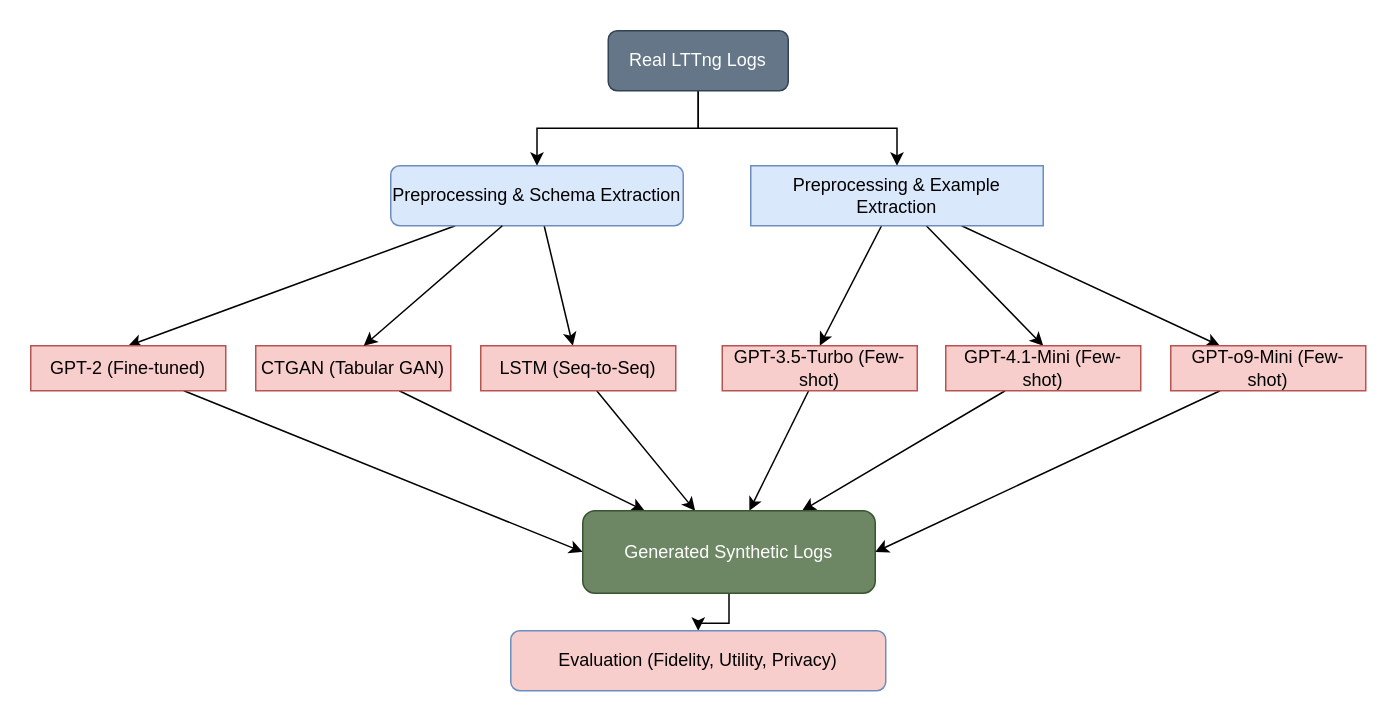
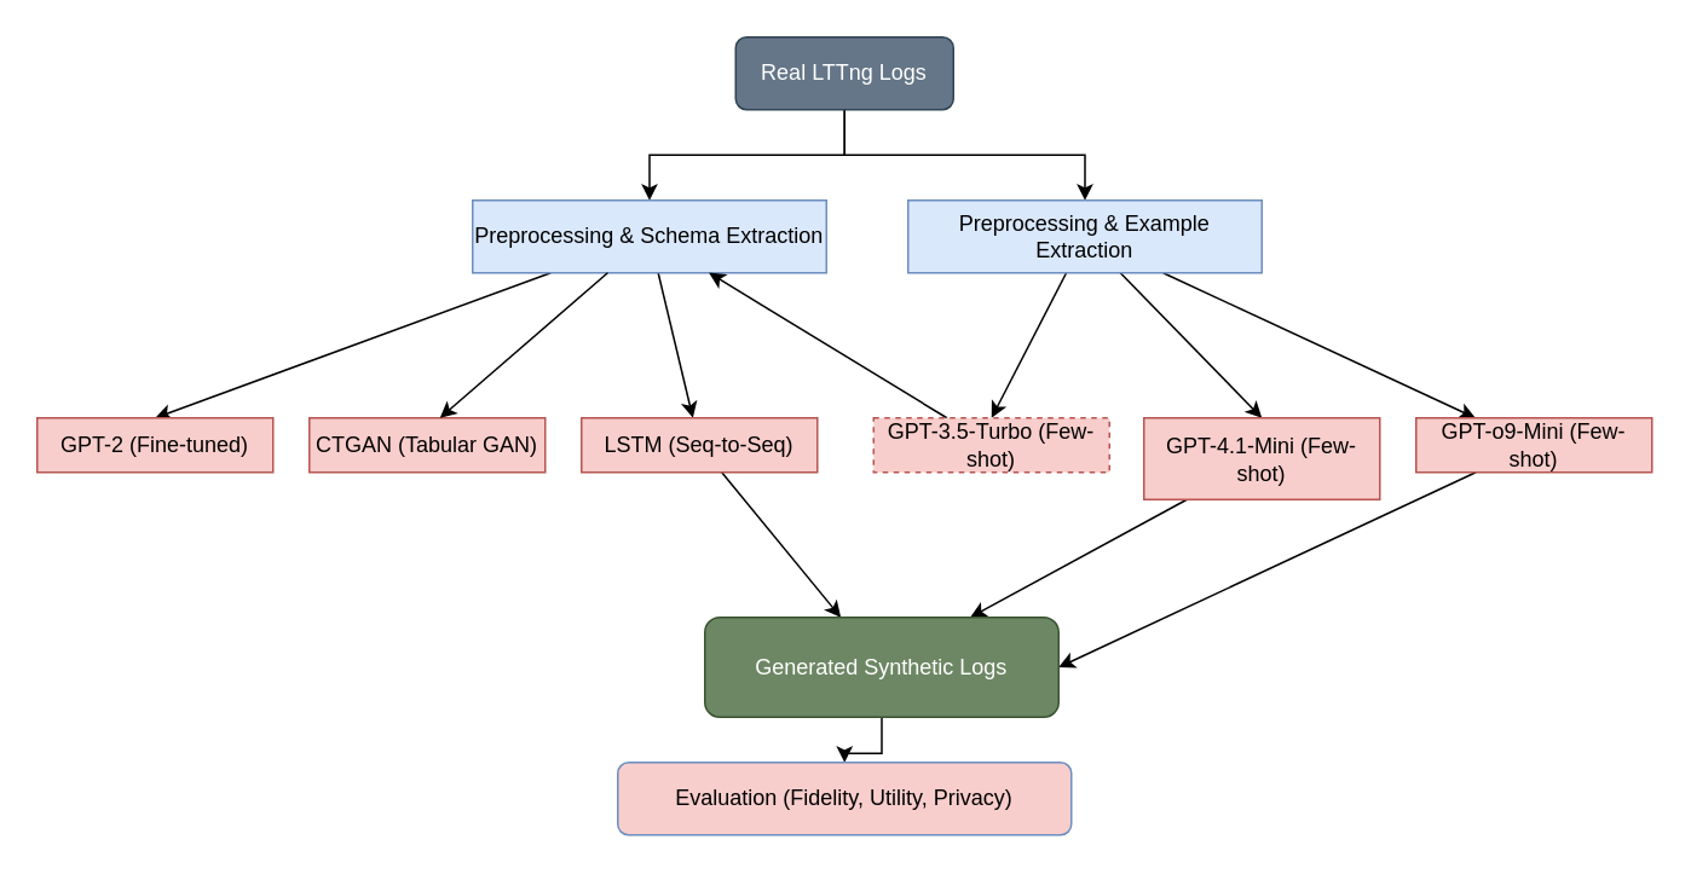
  <mxCell id="0" />
  <mxCell id="1" parent="0" />
  <mxCell id="2" style="edgeStyle=orthogonalEdgeStyle;rounded=0;orthogonalLoop=1;jettySize=auto;html=1;entryX=0.5;entryY=0;entryDx=0;entryDy=0;" parent="1" source="4" target="7" edge="1"><mxGeometry relative="1" as="geometry" /></mxCell>
  <mxCell id="3" style="edgeStyle=orthogonalEdgeStyle;rounded=0;orthogonalLoop=1;jettySize=auto;html=1;" parent="1" source="4" target="11" edge="1"><mxGeometry relative="1" as="geometry" /></mxCell>
  <mxCell id="4" value="Real LTTng Logs" style="rounded=1;whiteSpace=wrap;html=1;fillColor=#647687;fontColor=#ffffff;strokeColor=#314354;" parent="1" vertex="1"><mxGeometry x="405" y="20" width="120" height="40" as="geometry" /></mxCell>
  <mxCell id="5" style="rounded=0;orthogonalLoop=1;jettySize=auto;html=1;entryX=0.5;entryY=0;entryDx=0;entryDy=0;" parent="1" source="7" target="13" edge="1"><mxGeometry relative="1" as="geometry" /></mxCell>
  <mxCell id="6" style="rounded=0;orthogonalLoop=1;jettySize=auto;html=1;" parent="1" source="7" target="17" edge="1"><mxGeometry relative="1" as="geometry" /></mxCell>
- <mxCell id="7" value="Preprocessing &amp;amp; Schema Extraction" style="whiteSpace=wrap;html=1;fillColor=#dae8fc;strokeColor=#6c8ebf;rounded=1;" parent="1" vertex="1"><mxGeometry x="260" y="110" width="195" height="40" as="geometry" /></mxCell>
+ <mxCell id="7" value="Preprocessing &amp;amp; Schema Extraction" style="rounded=0;whiteSpace=wrap;html=1;fillColor=#dae8fc;strokeColor=#6c8ebf;" parent="1" vertex="1"><mxGeometry x="260" y="110" width="195" height="40" as="geometry" /></mxCell>
  <mxCell id="8" style="rounded=0;orthogonalLoop=1;jettySize=auto;html=1;entryX=0.5;entryY=0;entryDx=0;entryDy=0;" parent="1" source="11" target="20" edge="1"><mxGeometry relative="1" as="geometry" /></mxCell>
  <mxCell id="9" style="rounded=0;orthogonalLoop=1;jettySize=auto;html=1;entryX=0.5;entryY=0;entryDx=0;entryDy=0;" parent="1" source="11" target="22" edge="1"><mxGeometry relative="1" as="geometry" /></mxCell>
  <mxCell id="10" style="rounded=0;orthogonalLoop=1;jettySize=auto;html=1;" parent="1" source="11" target="24" edge="1"><mxGeometry relative="1" as="geometry" /></mxCell>
  <mxCell id="11" value="Preprocessing &amp;amp; Example Extraction" style="rounded=0;whiteSpace=wrap;html=1;fillColor=#dae8fc;strokeColor=#6c8ebf;" parent="1" vertex="1"><mxGeometry x="500" y="110" width="195" height="40" as="geometry" /></mxCell>
- <mxCell id="12" style="rounded=0;orthogonalLoop=1;jettySize=auto;html=1;entryX=0;entryY=0.5;entryDx=0;entryDy=0;" parent="1" source="13" target="26" edge="1"><mxGeometry relative="1" as="geometry" /></mxCell>
  <mxCell id="13" value="GPT-2 (Fine-tuned)" style="rounded=0;whiteSpace=wrap;html=1;fillColor=#f8cecc;strokeColor=#b85450;" parent="1" vertex="1"><mxGeometry x="20" y="230" width="130" height="30" as="geometry" /></mxCell>
- <mxCell id="14" style="rounded=0;orthogonalLoop=1;jettySize=auto;html=1;" parent="1" source="15" target="26" edge="1"><mxGeometry relative="1" as="geometry" /></mxCell>
  <mxCell id="15" value="CTGAN (Tabular GAN)" style="rounded=0;whiteSpace=wrap;html=1;fillColor=#f8cecc;strokeColor=#b85450;" parent="1" vertex="1"><mxGeometry x="170" y="230" width="130" height="30" as="geometry" /></mxCell>
  <mxCell id="16" style="rounded=0;orthogonalLoop=1;jettySize=auto;html=1;" parent="1" source="17" target="26" edge="1"><mxGeometry relative="1" as="geometry" /></mxCell>
  <mxCell id="17" value="LSTM (Seq-to-Seq)" style="rounded=0;whiteSpace=wrap;html=1;fillColor=#f8cecc;strokeColor=#b85450;" parent="1" vertex="1"><mxGeometry x="320" y="230" width="130" height="30" as="geometry" /></mxCell>
  <mxCell id="18" style="rounded=0;orthogonalLoop=1;jettySize=auto;html=1;entryX=0.554;entryY=0;entryDx=0;entryDy=0;entryPerimeter=0;" parent="1" source="7" target="15" edge="1"><mxGeometry relative="1" as="geometry" /></mxCell>
- <mxCell id="19" style="rounded=0;orthogonalLoop=1;jettySize=auto;html=1;" parent="1" source="20" target="26" edge="1"><mxGeometry relative="1" as="geometry" /></mxCell>
- <mxCell id="20" value="GPT-3.5-Turbo (Few-shot)" style="rounded=0;whiteSpace=wrap;html=1;fillColor=#f8cecc;strokeColor=#b85450;" parent="1" vertex="1"><mxGeometry x="481" y="230" width="130" height="30" as="geometry" /></mxCell>
+ <mxCell id="19" style="rounded=0;orthogonalLoop=1;jettySize=auto;html=1;" parent="1" source="20" target="7" edge="1"><mxGeometry relative="1" as="geometry" /></mxCell>
+ <mxCell id="20" value="GPT-3.5-Turbo (Few-shot)" style="rounded=0;whiteSpace=wrap;html=1;fillColor=#f8cecc;strokeColor=#b85450;dashed=1;" parent="1" vertex="1"><mxGeometry x="481" y="230" width="130" height="30" as="geometry" /></mxCell>
  <mxCell id="21" style="rounded=0;orthogonalLoop=1;jettySize=auto;html=1;entryX=0.75;entryY=0;entryDx=0;entryDy=0;" parent="1" source="22" target="26" edge="1"><mxGeometry relative="1" as="geometry" /></mxCell>
- <mxCell id="22" value="GPT-4.1-Mini (Few-shot)" style="rounded=0;whiteSpace=wrap;html=1;fillColor=#f8cecc;strokeColor=#b85450;" parent="1" vertex="1"><mxGeometry x="630" y="230" width="130" height="30" as="geometry" /></mxCell>
+ <mxCell id="22" value="GPT-4.1-Mini (Few-shot)" style="rounded=0;whiteSpace=wrap;html=1;fillColor=#f8cecc;strokeColor=#b85450;" parent="1" vertex="1"><mxGeometry x="630" y="230" width="130" height="45" as="geometry" /></mxCell>
  <mxCell id="23" style="rounded=0;orthogonalLoop=1;jettySize=auto;html=1;entryX=1;entryY=0.5;entryDx=0;entryDy=0;" parent="1" source="24" target="26" edge="1"><mxGeometry relative="1" as="geometry" /></mxCell>
  <mxCell id="24" value="GPT-o9-Mini (Few-shot)" style="rounded=0;whiteSpace=wrap;html=1;fillColor=#f8cecc;strokeColor=#b85450;" parent="1" vertex="1"><mxGeometry x="780" y="230" width="130" height="30" as="geometry" /></mxCell>
  <mxCell id="25" style="edgeStyle=orthogonalEdgeStyle;rounded=0;orthogonalLoop=1;jettySize=auto;html=1;entryX=0.5;entryY=0;entryDx=0;entryDy=0;" parent="1" source="26" target="27" edge="1"><mxGeometry relative="1" as="geometry" /></mxCell>
  <mxCell id="26" value="Generated Synthetic Logs" style="rounded=1;whiteSpace=wrap;html=1;fillColor=light-dark(#6D8764,#5E6758);strokeColor=#3A5431;fontColor=#ffffff;" parent="1" vertex="1"><mxGeometry x="388" y="340" width="195" height="55" as="geometry" /></mxCell>
  <mxCell id="27" value="Evaluation (Fidelity, Utility, Privacy)" style="rounded=1;whiteSpace=wrap;html=1;fillColor=#f8cecc;strokeColor=#6c8ebf;" parent="1" vertex="1"><mxGeometry x="340" y="420" width="250" height="40" as="geometry" /></mxCell>
